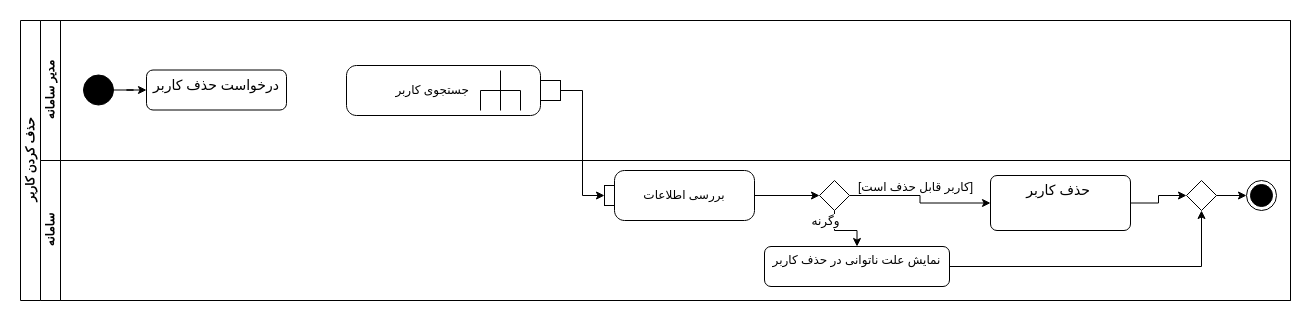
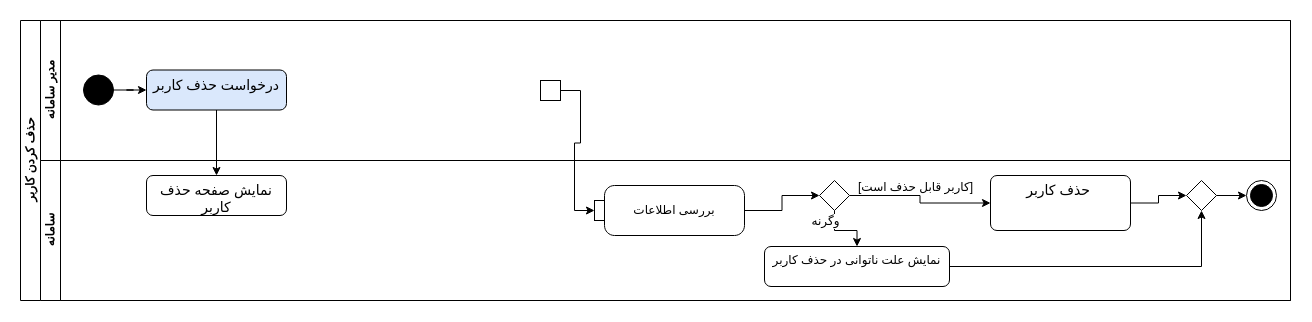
  <mxCell id="0" />
  <mxCell id="1" parent="0" />
  <mxCell id="2" value="حذف کردن کاربر" style="swimlane;html=1;childLayout=stackLayout;resizeParent=1;resizeParentMax=0;horizontal=0;startSize=20;horizontalStack=0;" vertex="1" parent="1"><mxGeometry x="20" y="20" width="1270" height="280" as="geometry" /></mxCell>
  <mxCell id="3" value="مدیر سامانه" style="swimlane;html=1;startSize=20;horizontal=0;" vertex="1" parent="2"><mxGeometry x="20" width="1250" height="140" as="geometry"><mxRectangle x="20" width="490" height="30" as="alternateBounds" /></mxGeometry></mxCell>
  <mxCell id="4" value="" style="ellipse;fillColor=strokeColor;html=1;" vertex="1" parent="3"><mxGeometry x="43" y="54.5" width="30" height="30" as="geometry" /></mxCell>
- <mxCell id="5" value="جستجوی کاربر&amp;nbsp; &amp;nbsp; &amp;nbsp; &amp;nbsp;&amp;nbsp;" style="shape=mxgraph.uml25.behaviorAction;html=1;rounded=1;absoluteArcSize=1;arcSize=10;align=center;spacingLeft=5;whiteSpace=wrap;" vertex="1" parent="3"><mxGeometry x="306" y="45" width="194" height="50" as="geometry" /></mxCell>
  <mxCell id="6" value="" style="rounded=0;whiteSpace=wrap;html=1;" vertex="1" parent="3"><mxGeometry x="500" y="60" width="20" height="20" as="geometry" /></mxCell>
- <mxCell id="7" value="&lt;font style=&quot;font-size: 14px;&quot;&gt;درخواست حذف کاربر&lt;/font&gt;" style="html=1;align=center;verticalAlign=top;rounded=1;absoluteArcSize=1;arcSize=13;dashed=0;whiteSpace=wrap;" vertex="1" parent="3"><mxGeometry x="106" y="49.5" width="140" height="40" as="geometry" /></mxCell>
+ <mxCell id="7" value="&lt;font style=&quot;font-size: 14px;&quot;&gt;درخواست حذف کاربر&lt;/font&gt;" style="html=1;align=center;verticalAlign=top;rounded=1;absoluteArcSize=1;arcSize=13;dashed=0;whiteSpace=wrap;fillColor=#dae8fc;" vertex="1" parent="3"><mxGeometry x="106" y="49.5" width="140" height="40" as="geometry" /></mxCell>
  <mxCell id="8" style="edgeStyle=orthogonalEdgeStyle;rounded=0;orthogonalLoop=1;jettySize=auto;html=1;" edge="1" parent="3" source="4" target="7"><mxGeometry relative="1" as="geometry"><Array as="points" /><mxPoint x="174" y="220" as="targetPoint" /><mxPoint x="176" y="120" as="sourcePoint" /></mxGeometry></mxCell>
  <mxCell id="9" value="سامانه" style="swimlane;html=1;startSize=20;horizontal=0;" vertex="1" parent="2"><mxGeometry x="20" y="140" width="1250" height="140" as="geometry" /></mxCell>
  <mxCell id="10" value="" style="ellipse;html=1;shape=endState;fillColor=strokeColor;" vertex="1" parent="9"><mxGeometry x="1206" y="20" width="30" height="30" as="geometry" /></mxCell>
  <mxCell id="11" style="edgeStyle=orthogonalEdgeStyle;rounded=0;orthogonalLoop=1;jettySize=auto;html=1;" edge="1" parent="9" source="19" target="14"><mxGeometry relative="1" as="geometry"><Array as="points" /></mxGeometry></mxCell>
  <mxCell id="12" style="edgeStyle=orthogonalEdgeStyle;rounded=0;orthogonalLoop=1;jettySize=auto;html=1;" edge="1" parent="9" source="14" target="21"><mxGeometry relative="1" as="geometry"><mxPoint x="845" y="34.64" as="sourcePoint" /><mxPoint x="968" y="35" as="targetPoint" /></mxGeometry></mxCell>
  <mxCell id="13" value="&lt;span style=&quot;font-size: 12px;&quot;&gt;[کاربر قابل حذف است]&lt;/span&gt;" style="edgeLabel;html=1;align=center;verticalAlign=middle;resizable=0;points=[];" connectable="0" vertex="1" parent="12"><mxGeometry x="-0.362" y="1" relative="1" as="geometry"><mxPoint x="18" y="-8" as="offset" /></mxGeometry></mxCell>
  <mxCell id="14" value="" style="rhombus;" vertex="1" parent="9"><mxGeometry x="779" y="20" width="30" height="30" as="geometry" /></mxCell>
  <mxCell id="15" style="edgeStyle=orthogonalEdgeStyle;rounded=0;orthogonalLoop=1;jettySize=auto;html=1;entryX=0.5;entryY=1;entryDx=0;entryDy=0;" edge="1" parent="9" source="16" target="23"><mxGeometry relative="1" as="geometry"><Array as="points"><mxPoint x="1161" y="106" /></Array></mxGeometry></mxCell>
  <mxCell id="16" value="نمایش علت ناتوانی در حذف کاربر" style="html=1;align=center;verticalAlign=top;rounded=1;absoluteArcSize=1;arcSize=13;dashed=0;whiteSpace=wrap;" vertex="1" parent="9"><mxGeometry x="724" y="86" width="185" height="40" as="geometry" /></mxCell>
  <mxCell id="17" style="edgeStyle=orthogonalEdgeStyle;rounded=0;orthogonalLoop=1;jettySize=auto;html=1;" edge="1" parent="9" source="14" target="16"><mxGeometry relative="1" as="geometry" /></mxCell>
  <mxCell id="18" value="&lt;font style=&quot;font-size: 12px;&quot;&gt;وگرنه&lt;/font&gt;" style="edgeLabel;html=1;align=center;verticalAlign=middle;resizable=0;points=[];" connectable="0" vertex="1" parent="17"><mxGeometry x="-0.221" y="-2" relative="1" as="geometry"><mxPoint x="-13" y="-12" as="offset" /></mxGeometry></mxCell>
- <mxCell id="19" value="بررسی اطلاعات" style="shape=mxgraph.uml25.action;html=1;align=center;verticalAlign=middle;absoluteArcSize=1;arcSize=10;dashed=0;spacingLeft=10;flipH=1;whiteSpace=wrap;" vertex="1" parent="9"><mxGeometry x="564" y="10" width="150" height="50" as="geometry" /></mxCell>
+ <mxCell id="19" value="بررسی اطلاعات" style="shape=mxgraph.uml25.action;html=1;align=center;verticalAlign=middle;absoluteArcSize=1;arcSize=10;dashed=0;spacingLeft=10;flipH=1;whiteSpace=wrap;" vertex="1" parent="9"><mxGeometry x="554" y="25" width="150" height="50" as="geometry" /></mxCell>
  <mxCell id="20" style="edgeStyle=orthogonalEdgeStyle;rounded=0;orthogonalLoop=1;jettySize=auto;html=1;" edge="1" parent="9" source="23" target="10"><mxGeometry relative="1" as="geometry" /></mxCell>
  <mxCell id="21" value="&lt;span style=&quot;font-size: 14px;&quot;&gt;حذف کاربر&amp;nbsp;&lt;/span&gt;" style="html=1;align=center;verticalAlign=top;rounded=1;absoluteArcSize=1;arcSize=13;dashed=0;whiteSpace=wrap;" vertex="1" parent="9"><mxGeometry x="950" y="15" width="140" height="55" as="geometry" /></mxCell>
+ <mxCell id="22" value="&lt;span style=&quot;font-size: 14px;&quot;&gt;نمایش صفحه حذف کاربر&lt;/span&gt;" style="html=1;align=center;verticalAlign=top;rounded=1;absoluteArcSize=1;arcSize=13;dashed=0;whiteSpace=wrap;" vertex="1" parent="9"><mxGeometry x="106" y="15" width="140" height="40" as="geometry" /></mxCell>
  <mxCell id="23" value="" style="rhombus;" vertex="1" parent="9"><mxGeometry x="1146" y="20" width="30" height="30" as="geometry" /></mxCell>
  <mxCell id="24" value="" style="edgeStyle=orthogonalEdgeStyle;rounded=0;orthogonalLoop=1;jettySize=auto;html=1;" edge="1" parent="9" source="21" target="23"><mxGeometry relative="1" as="geometry"><mxPoint x="1204" y="665" as="sourcePoint" /><mxPoint x="1320" y="665" as="targetPoint" /></mxGeometry></mxCell>
  <mxCell id="25" style="edgeStyle=orthogonalEdgeStyle;rounded=0;orthogonalLoop=1;jettySize=auto;html=1;entryX=1;entryY=0.5;entryDx=0;entryDy=0;entryPerimeter=0;" edge="1" parent="2" source="6" target="19"><mxGeometry relative="1" as="geometry"><mxPoint x="596" y="250" as="targetPoint" /></mxGeometry></mxCell>
+ <mxCell id="26" style="edgeStyle=orthogonalEdgeStyle;rounded=0;orthogonalLoop=1;jettySize=auto;html=1;" edge="1" parent="2" source="7" target="22"><mxGeometry relative="1" as="geometry" /></mxCell>
